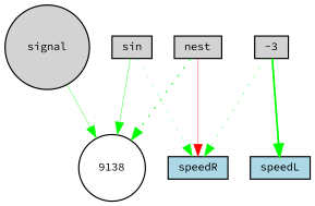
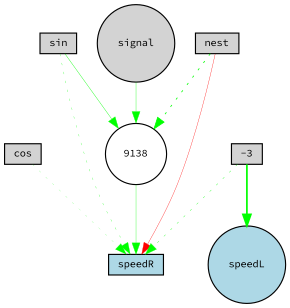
  digraph {
    fontname="Source Code Pro"
    node [fillcolor=lightgray fontname="Source Code Pro" fontsize=9 shape=box style=filled]
    edge [color=green fontname="Source Code Pro" style=solid]
+   cos [height=0.2 width=0.2]
    speedR [fillcolor=lightblue height=0.2 width=0.2]
    sin [height=0.2 width=0.2]
    9138 [fillcolor=white height=0.2 shape=circle width=0.2]
    nest [height=0.2 width=0.2]
-   speedL [fillcolor=lightblue height=0.2 width=0.2]
+   speedL [fillcolor=lightblue height=0.2 shape=circle width=0.2]
    signal [height=0.2 shape=circle width=0.2]
    n8 [height=0.2 label=-3 width=0.2]
+   cos -> speedR [penwidth=0.12412718054128051 style=dotted]
    sin -> speedR [penwidth=0.22865915869399986 style=dotted]
    sin -> 9138 [penwidth=0.33062815371145926]
+   9138 -> speedR [penwidth=0.27935830876294465]
    nest -> speedR [color=red penwidth=0.2789796094364355]
    nest -> 9138 [penwidth=0.6842515301256797 style=dotted]
    signal -> 9138 [penwidth=0.2987209505714506]
    n8 -> speedR [penwidth=0.2891928703037282 style=dotted]
    n8 -> speedL [penwidth=1.4937354961226987]
  }
